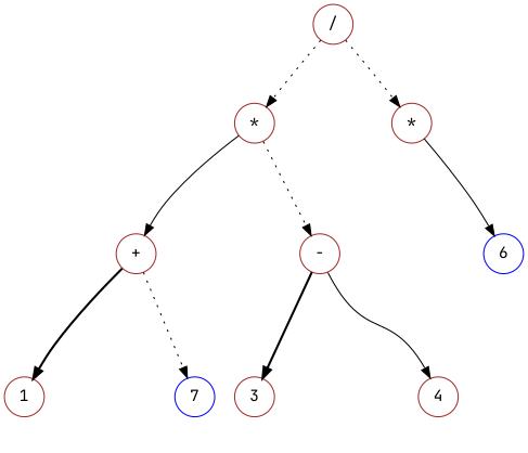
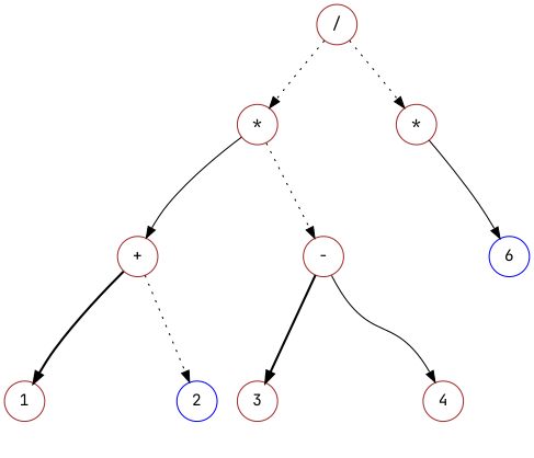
  digraph {
    fontname="JetBrains Mono"
    node [color=brown fontname="JetBrains Mono" shape=circle]
    edge [fontname="JetBrains Mono" style=invis]
    n1 [label="*"]
    mdiv [style=invis width=0.1 color=""]
    n3 [label="*"]
    n4 [label="+"]
    mstar1 [style=invis width=0.1 color=""]
    n6 [label="-"]
    mplus [style=invis width=0.1 color=""]
    1
-   2 [color=blue label=7]
+   2 [color=blue]
    mminus [style=invis width=0.1 color=""]
    3
    4
    mstar2 [style=invis width=0.1 color=""]
    6 [color=blue]
    n15 [label="/"]
    subgraph sub_1 {
      rank=same
      n1
      mdiv
      n3
    }
    subgraph sub_2 {
      rank=same
      n4
      mstar1
      n6
    }
    subgraph sub_3 {
      rank=same
      mplus
      1
      2
    }
    subgraph sub_4 {
      rank=same
      mminus
      3
      4
    }
    subgraph sub_5 {
      rank=same
      mstar2
      6
    }
    n1 -> mdiv
    n1 -> n4 [style=solid]
    n1 -> mstar1
    n1 -> n6 [style=dotted]
    mdiv -> n3
    n3 -> mstar2
    n3 -> 6 [style=solid]
    n4 -> mstar1
    n4 -> mplus
    n4 -> 1 [style=bold]
    n4 -> 2 [style=dotted]
    mstar1 -> n6
    n6 -> mminus
    n6 -> 3 [style=bold]
    n6 -> 4 [style=solid]
    mplus -> 2
    1 -> mplus
    mminus -> 4
    3 -> mminus
    mstar2 -> 6
    n15 -> n1 [style=dotted]
    n15 -> mdiv
    n15 -> n3 [style=dotted]
  }
